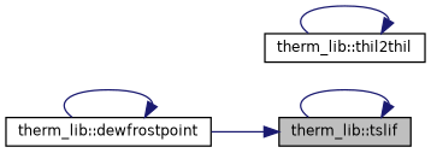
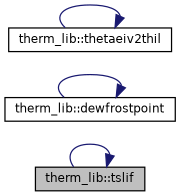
  digraph {
    rankdir=RL
    node [color=black fillcolor=white fontname=Helvetica fontsize=10 shape=record style=filled]
    edge [color=midnightblue dir=back fontname=Helvetica fontsize=10 labelfontname=Helvetica labelfontsize=10 style=solid]
    n1 [fillcolor=grey75 fontcolor=black height=0.2 label="therm_lib::tslif" width=0.4]
    n2 [height=0.2 label="therm_lib::dewfrostpoint" width=0.4]
-   n3 [height=0.2 label="therm_lib::thil2thil" width=0.4]
+   n3 [height=0.2 label="therm_lib::thetaeiv2thil" width=0.4]
    n1 -> n1
-   n1 -> n2
    n2 -> n2
    n3 -> n3
  }
